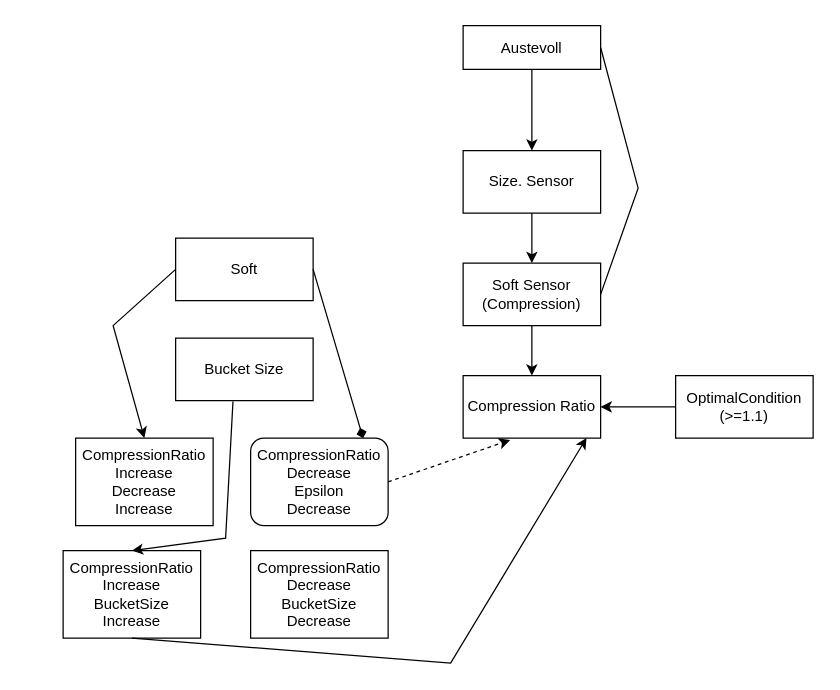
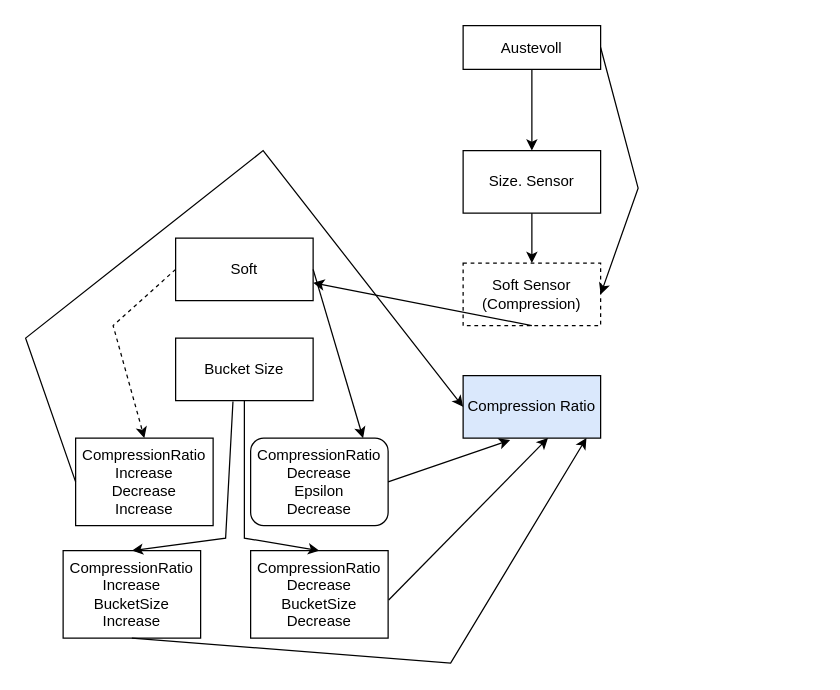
  <mxCell id="0" />
  <mxCell id="1" parent="0" />
  <mxCell id="2" value="Austevoll" style="html=1;whiteSpace=wrap;" vertex="1" parent="1"><mxGeometry x="370" y="20" width="110" height="35" as="geometry" /></mxCell>
  <mxCell id="3" value="Size. Sensor" style="html=1;whiteSpace=wrap;" vertex="1" parent="1"><mxGeometry x="370" y="120" width="110" height="50" as="geometry" /></mxCell>
  <mxCell id="4" value="" style="endArrow=classic;html=1;rounded=0;exitX=0.5;exitY=1;exitDx=0;exitDy=0;entryX=0.5;entryY=0;entryDx=0;entryDy=0;" edge="1" parent="1" source="2" target="3"><mxGeometry width="50" height="50" relative="1" as="geometry"><mxPoint x="600" y="160" as="sourcePoint" /><mxPoint x="650" y="110" as="targetPoint" /></mxGeometry></mxCell>
- <mxCell id="5" value="Soft Sensor (Compression)" style="html=1;whiteSpace=wrap;" vertex="1" parent="1"><mxGeometry x="370" y="210" width="110" height="50" as="geometry" /></mxCell>
+ <mxCell id="5" value="Soft Sensor (Compression)" style="html=1;whiteSpace=wrap;dashed=1;" vertex="1" parent="1"><mxGeometry x="370" y="210" width="110" height="50" as="geometry" /></mxCell>
  <mxCell id="6" value="" style="endArrow=classic;html=1;rounded=0;exitX=0.5;exitY=1;exitDx=0;exitDy=0;entryX=0.5;entryY=0;entryDx=0;entryDy=0;" edge="1" parent="1" source="3" target="5"><mxGeometry width="50" height="50" relative="1" as="geometry"><mxPoint x="220" y="250" as="sourcePoint" /><mxPoint x="270" y="200" as="targetPoint" /></mxGeometry></mxCell>
- <mxCell id="7" value="Compression Ratio" style="html=1;whiteSpace=wrap;" vertex="1" parent="1"><mxGeometry x="370" y="300" width="110" height="50" as="geometry" /></mxCell>
- <mxCell id="8" value="" style="endArrow=classic;html=1;rounded=0;exitX=0.5;exitY=1;exitDx=0;exitDy=0;entryX=0.5;entryY=0;entryDx=0;entryDy=0;" edge="1" parent="1" source="5" target="7"><mxGeometry width="50" height="50" relative="1" as="geometry"><mxPoint x="550" y="320" as="sourcePoint" /><mxPoint x="600" y="270" as="targetPoint" /></mxGeometry></mxCell>
+ <mxCell id="7" value="Compression Ratio" style="html=1;whiteSpace=wrap;fillColor=#dae8fc;" vertex="1" parent="1"><mxGeometry x="370" y="300" width="110" height="50" as="geometry" /></mxCell>
+ <mxCell id="8" value="" style="endArrow=classic;html=1;rounded=0;exitX=0.5;exitY=1;exitDx=0;exitDy=0;" edge="1" parent="1" source="5" target="9"><mxGeometry width="50" height="50" relative="1" as="geometry"><mxPoint x="550" y="320" as="sourcePoint" /><mxPoint x="600" y="270" as="targetPoint" /></mxGeometry></mxCell>
  <mxCell id="9" value="Soft" style="html=1;whiteSpace=wrap;" vertex="1" parent="1"><mxGeometry x="140" y="190" width="110" height="50" as="geometry" /></mxCell>
  <mxCell id="10" value="Bucket Size" style="html=1;whiteSpace=wrap;" vertex="1" parent="1"><mxGeometry x="140" y="270" width="110" height="50" as="geometry" /></mxCell>
- <mxCell id="11" value="" style="endArrow=none;html=1;rounded=0;exitX=1;exitY=0.5;exitDx=0;exitDy=0;entryX=1;entryY=0.5;entryDx=0;entryDy=0;" edge="1" parent="1" source="2" target="5"><mxGeometry width="50" height="50" relative="1" as="geometry"><mxPoint x="580" y="150" as="sourcePoint" /><mxPoint x="540" y="180" as="targetPoint" /><Array as="points"><mxPoint x="510" y="150" /></Array></mxGeometry></mxCell>
+ <mxCell id="11" value="" style="endArrow=classic;html=1;rounded=0;exitX=1;exitY=0.5;exitDx=0;exitDy=0;entryX=1;entryY=0.5;entryDx=0;entryDy=0;" edge="1" parent="1" source="2" target="5"><mxGeometry width="50" height="50" relative="1" as="geometry"><mxPoint x="580" y="150" as="sourcePoint" /><mxPoint x="540" y="180" as="targetPoint" /><Array as="points"><mxPoint x="510" y="150" /></Array></mxGeometry></mxCell>
  <mxCell id="12" value="CompressionRatio&lt;div&gt;Increase&lt;/div&gt;&lt;div&gt;BucketSize&lt;/div&gt;&lt;div&gt;Increase&lt;/div&gt;" style="html=1;whiteSpace=wrap;" vertex="1" parent="1"><mxGeometry x="50" y="440" width="110" height="70" as="geometry" /></mxCell>
  <mxCell id="13" value="CompressionRatio&lt;div&gt;Increase&lt;/div&gt;&lt;div&gt;Decrease&lt;/div&gt;&lt;div&gt;Increase&lt;/div&gt;" style="html=1;whiteSpace=wrap;" vertex="1" parent="1"><mxGeometry x="60" y="350" width="110" height="70" as="geometry" /></mxCell>
  <mxCell id="14" value="CompressionRatio&lt;div&gt;Decrease&lt;/div&gt;&lt;div&gt;Epsilon&lt;/div&gt;&lt;div&gt;Decrease&lt;/div&gt;" style="html=1;whiteSpace=wrap;rounded=1;" vertex="1" parent="1"><mxGeometry x="200" y="350" width="110" height="70" as="geometry" /></mxCell>
  <mxCell id="15" value="CompressionRatio&lt;div&gt;Decrease&lt;/div&gt;&lt;div&gt;BucketSize&lt;/div&gt;&lt;div&gt;Decrease&lt;/div&gt;" style="html=1;whiteSpace=wrap;" vertex="1" parent="1"><mxGeometry x="200" y="440" width="110" height="70" as="geometry" /></mxCell>
- <mxCell id="16" value="" style="endArrow=classic;html=1;rounded=0;exitX=0;exitY=0.5;exitDx=0;exitDy=0;entryX=0.5;entryY=0;entryDx=0;entryDy=0;" edge="1" parent="1" source="9" target="13"><mxGeometry width="50" height="50" relative="1" as="geometry"><mxPoint x="50" y="260" as="sourcePoint" /><mxPoint x="100" y="210" as="targetPoint" /><Array as="points"><mxPoint x="90" y="260" /></Array></mxGeometry></mxCell>
- <mxCell id="17" value="" style="endArrow=diamond;html=1;rounded=0;exitX=1;exitY=0.5;exitDx=0;exitDy=0;entryX=0.818;entryY=0;entryDx=0;entryDy=0;entryPerimeter=0;" edge="1" parent="1" source="9" target="14"><mxGeometry width="50" height="50" relative="1" as="geometry"><mxPoint x="70" y="200" as="sourcePoint" /><mxPoint x="120" y="150" as="targetPoint" /></mxGeometry></mxCell>
+ <mxCell id="16" value="" style="endArrow=classic;html=1;rounded=0;exitX=0;exitY=0.5;exitDx=0;exitDy=0;entryX=0.5;entryY=0;entryDx=0;entryDy=0;dashed=1;" edge="1" parent="1" source="9" target="13"><mxGeometry width="50" height="50" relative="1" as="geometry"><mxPoint x="50" y="260" as="sourcePoint" /><mxPoint x="100" y="210" as="targetPoint" /><Array as="points"><mxPoint x="90" y="260" /></Array></mxGeometry></mxCell>
+ <mxCell id="17" value="" style="endArrow=classic;html=1;rounded=0;exitX=1;exitY=0.5;exitDx=0;exitDy=0;entryX=0.818;entryY=0;entryDx=0;entryDy=0;entryPerimeter=0;" edge="1" parent="1" source="9" target="14"><mxGeometry width="50" height="50" relative="1" as="geometry"><mxPoint x="70" y="200" as="sourcePoint" /><mxPoint x="120" y="150" as="targetPoint" /></mxGeometry></mxCell>
  <mxCell id="18" value="" style="endArrow=classic;html=1;rounded=0;exitX=0.417;exitY=1.014;exitDx=0;exitDy=0;exitPerimeter=0;entryX=0.5;entryY=0;entryDx=0;entryDy=0;" edge="1" parent="1" source="10" target="12"><mxGeometry width="50" height="50" relative="1" as="geometry"><mxPoint x="340" y="450" as="sourcePoint" /><mxPoint x="390" y="400" as="targetPoint" /><Array as="points"><mxPoint x="180" y="430" /></Array></mxGeometry></mxCell>
- <mxCell id="20" value="" style="endArrow=classic;html=1;rounded=0;exitX=1;exitY=0.5;exitDx=0;exitDy=0;entryX=0.342;entryY=1.031;entryDx=0;entryDy=0;entryPerimeter=0;dashed=1;" edge="1" parent="1" source="14" target="7"><mxGeometry width="50" height="50" relative="1" as="geometry"><mxPoint x="360" y="440" as="sourcePoint" /><mxPoint x="410" y="390" as="targetPoint" /></mxGeometry></mxCell>
+ <mxCell id="19" value="" style="endArrow=classic;html=1;rounded=0;exitX=0.5;exitY=1;exitDx=0;exitDy=0;entryX=0.5;entryY=0;entryDx=0;entryDy=0;" edge="1" parent="1" source="10" target="15"><mxGeometry width="50" height="50" relative="1" as="geometry"><mxPoint x="390" y="470" as="sourcePoint" /><mxPoint x="440" y="420" as="targetPoint" /><Array as="points"><mxPoint x="195" y="430" /></Array></mxGeometry></mxCell>
+ <mxCell id="20" value="" style="endArrow=classic;html=1;rounded=0;exitX=1;exitY=0.5;exitDx=0;exitDy=0;entryX=0.342;entryY=1.031;entryDx=0;entryDy=0;entryPerimeter=0;" edge="1" parent="1" source="14" target="7"><mxGeometry width="50" height="50" relative="1" as="geometry"><mxPoint x="360" y="440" as="sourcePoint" /><mxPoint x="410" y="390" as="targetPoint" /></mxGeometry></mxCell>
+ <mxCell id="21" value="" style="endArrow=classic;html=1;rounded=0;exitX=1.004;exitY=0.565;exitDx=0;exitDy=0;exitPerimeter=0;entryX=0.617;entryY=0.997;entryDx=0;entryDy=0;entryPerimeter=0;" edge="1" parent="1" source="15" target="7"><mxGeometry width="50" height="50" relative="1" as="geometry"><mxPoint x="350" y="450" as="sourcePoint" /><mxPoint x="400" y="400" as="targetPoint" /></mxGeometry></mxCell>
+ <mxCell id="22" value="" style="endArrow=classic;html=1;rounded=0;exitX=0;exitY=0.5;exitDx=0;exitDy=0;entryX=0;entryY=0.5;entryDx=0;entryDy=0;" edge="1" parent="1" source="13" target="7"><mxGeometry width="50" height="50" relative="1" as="geometry"><mxPoint x="170" y="170" as="sourcePoint" /><mxPoint x="220" y="120" as="targetPoint" /><Array as="points"><mxPoint x="20" y="270" /><mxPoint x="210" y="120" /></Array></mxGeometry></mxCell>
  <mxCell id="23" value="" style="endArrow=classic;html=1;rounded=0;exitX=0.5;exitY=1;exitDx=0;exitDy=0;entryX=0.897;entryY=0.997;entryDx=0;entryDy=0;entryPerimeter=0;" edge="1" parent="1" source="12" target="7"><mxGeometry width="50" height="50" relative="1" as="geometry"><mxPoint x="450" y="570" as="sourcePoint" /><mxPoint x="500" y="520" as="targetPoint" /><Array as="points"><mxPoint x="360" y="530" /></Array></mxGeometry></mxCell>
- <mxCell id="24" value="OptimalCondition&lt;div&gt;(&amp;gt;=1.1)&lt;/div&gt;" style="html=1;whiteSpace=wrap;" vertex="1" parent="1"><mxGeometry x="540" y="300" width="110" height="50" as="geometry" /></mxCell>
- <mxCell id="25" value="" style="endArrow=classic;html=1;rounded=0;exitX=0;exitY=0.5;exitDx=0;exitDy=0;entryX=1;entryY=0.5;entryDx=0;entryDy=0;" edge="1" parent="1" source="24" target="7"><mxGeometry width="50" height="50" relative="1" as="geometry"><mxPoint x="510" y="520" as="sourcePoint" /><mxPoint x="560" y="470" as="targetPoint" /></mxGeometry></mxCell>
